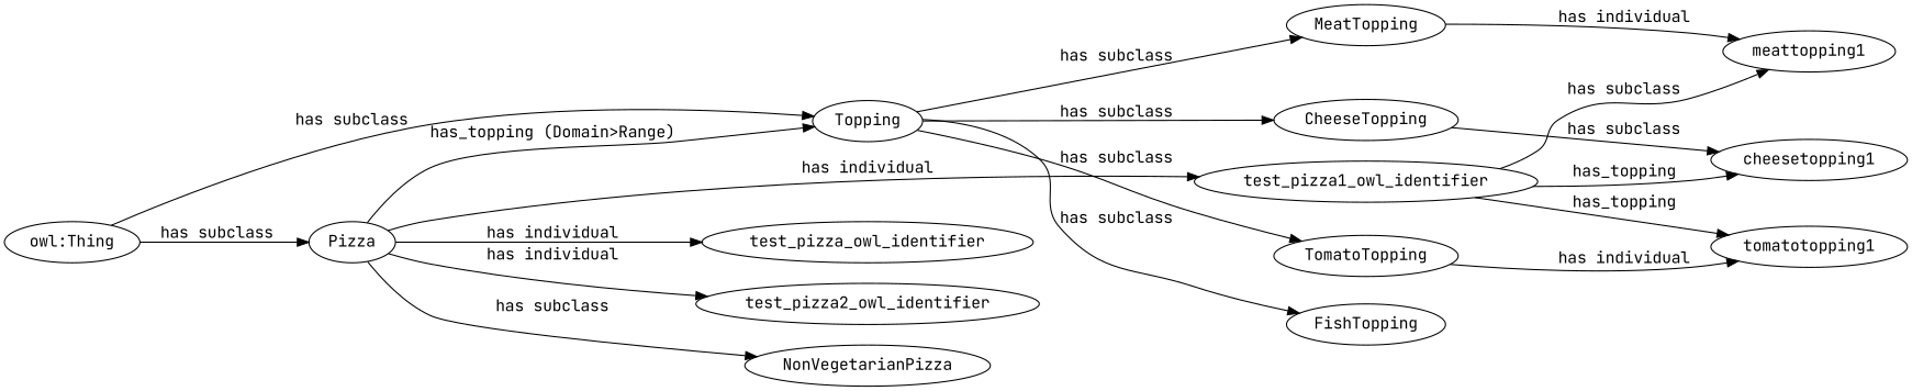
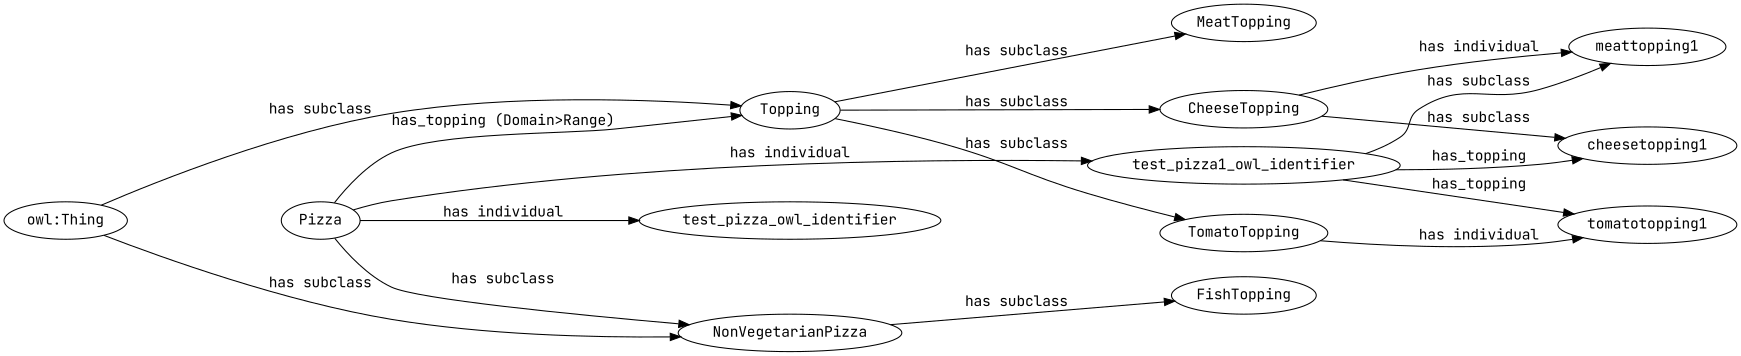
  digraph {
    fontname="JetBrains Mono"
    rankdir=LR
    node [fontname="JetBrains Mono"]
    edge [fontname="JetBrains Mono"]
    Topping
    MeatTopping
    TomatoTopping
    CheeseTopping
    FishTopping
    meattopping1
    tomatotopping1
    cheesetopping1
    Pizza
    test_pizza1_owl_identifier
    test_pizza_owl_identifier
-   test_pizza2_owl_identifier
    NonVegetarianPizza
    "owl:Thing"
    Topping -> MeatTopping [label="has subclass"]
    Topping -> TomatoTopping [label="has subclass"]
    Topping -> CheeseTopping [label="has subclass"]
-   Topping -> FishTopping [label="has subclass"]
-   MeatTopping -> meattopping1 [label="has individual"]
+   NonVegetarianPizza -> FishTopping [label="has subclass"]
+   CheeseTopping -> meattopping1 [label="has individual"]
    TomatoTopping -> tomatotopping1 [label="has individual"]
    CheeseTopping -> cheesetopping1 [label="has subclass"]
    Pizza -> Topping [label="has_topping (Domain>Range)"]
    Pizza -> test_pizza1_owl_identifier [label="has individual"]
    Pizza -> test_pizza_owl_identifier [label="has individual"]
-   Pizza -> test_pizza2_owl_identifier [label="has individual"]
    Pizza -> NonVegetarianPizza [label="has subclass"]
    test_pizza1_owl_identifier -> meattopping1 [label="has subclass"]
    test_pizza1_owl_identifier -> tomatotopping1 [label=has_topping]
    test_pizza1_owl_identifier -> cheesetopping1 [label=has_topping]
    "owl:Thing" -> Topping [label="has subclass"]
-   "owl:Thing" -> Pizza [label="has subclass"]
+   "owl:Thing" -> NonVegetarianPizza [label="has subclass"]
  }
